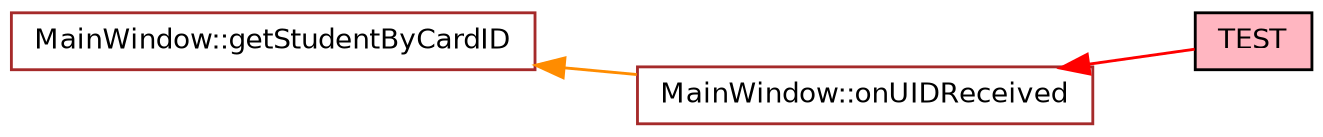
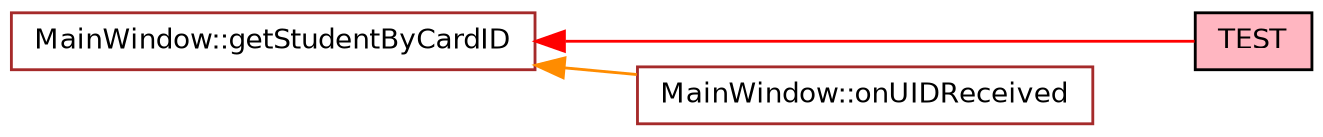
  digraph {
    rankdir=LR
    node [color=brown fillcolor=white fontname=Helvetica fontsize=10 shape=record style=filled]
    edge [dir=back fontname=Helvetica fontsize=10 labelfontname=Helvetica labelfontsize=10 style=solid]
    n1 [fontcolor=black height=0.2 label="MainWindow::getStudentByCardID" width=0.4]
    n2 [color=black fillcolor=lightpink height=0.2 label=TEST width=0.4]
    n3 [height=0.2 label="MainWindow::onUIDReceived" width=0.4]
-   n3 -> n2 [color=red]
+   n1 -> n2 [color=red]
    n1 -> n3 [color=darkorange]
  }
